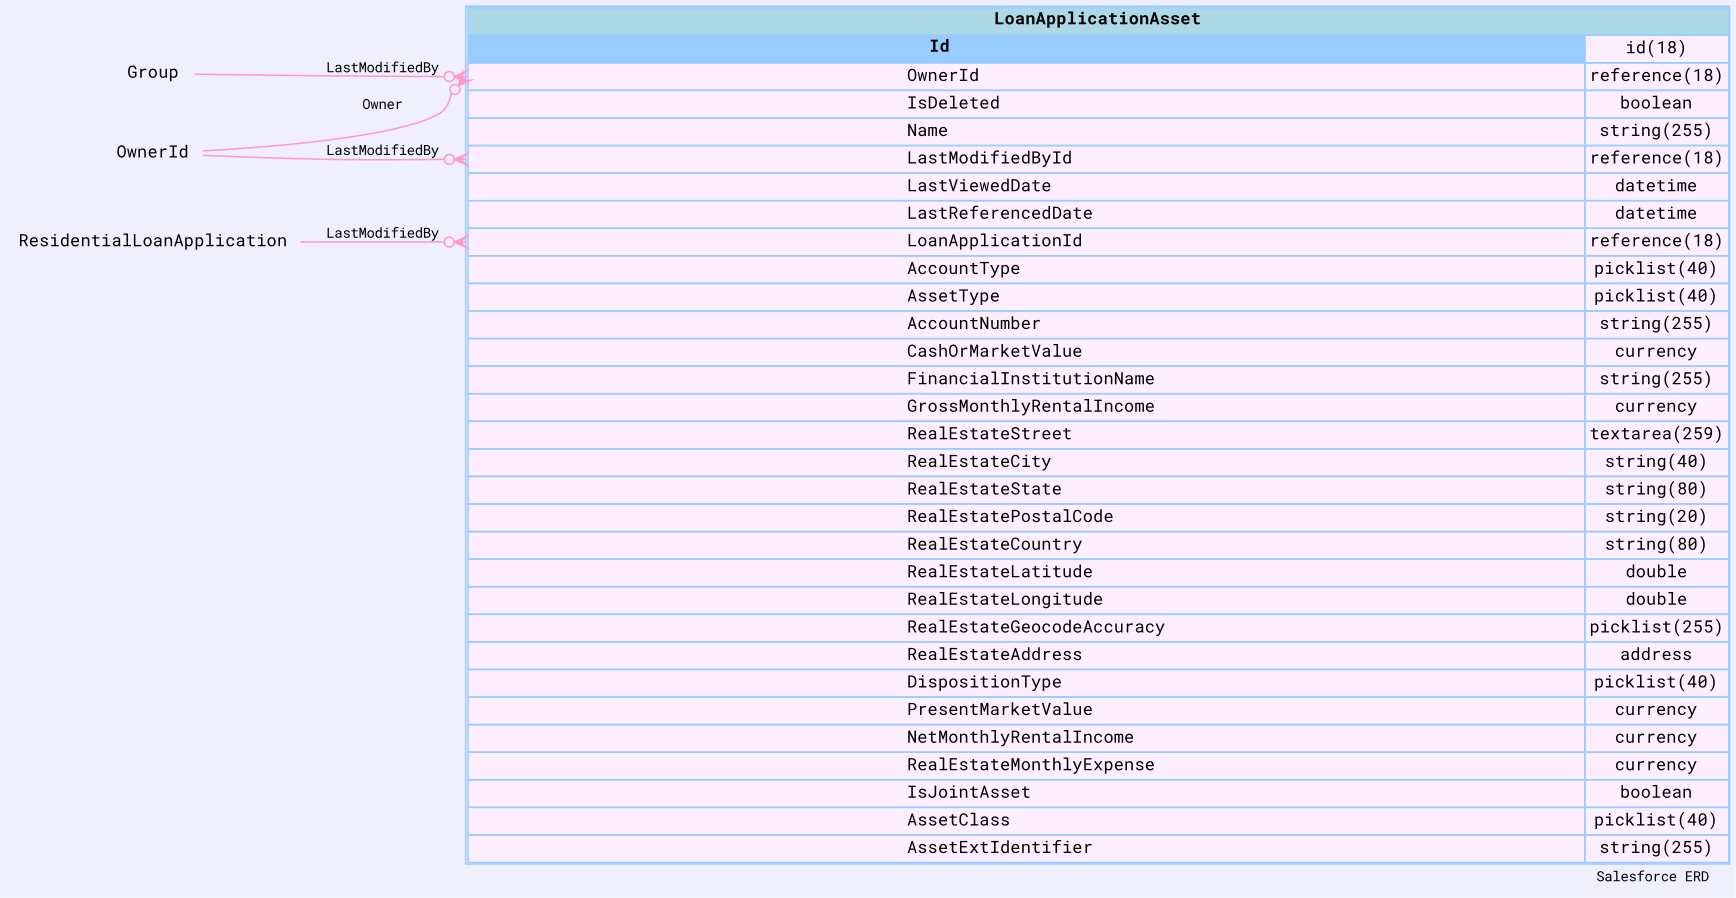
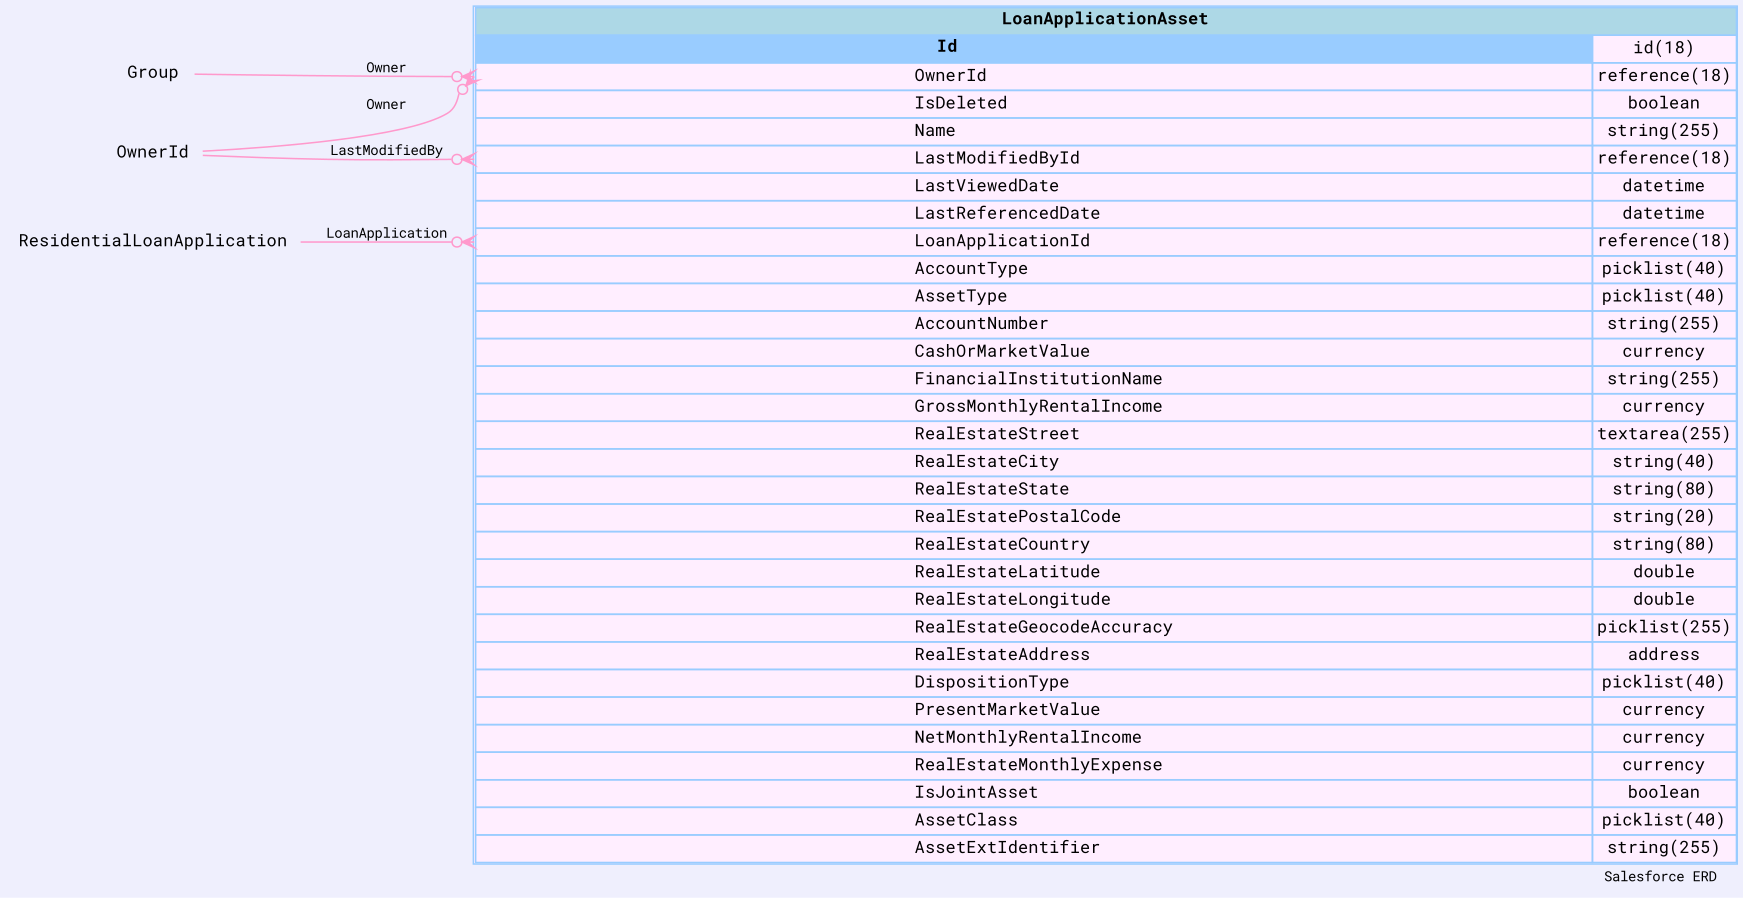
  digraph {
    bgcolor="#efeffd"
    fontname="Roboto Mono"
    fontsize=9
    label="Salesforce ERD "
    labeljust=r
    nodesep=0.18
    rankdir=RL
    ranksep=0.46
    node [color="#99ccff" fontname="Roboto Mono" fontsize=11 shape=plaintext]
    edge [arrowhead=none arrowsize=0.8 arrowtail=crowodot color="#ff99cc" dir=back fontname="Roboto Mono" fontsize=9 headport="Id:e" tailport="OwnerId:w"]
-   n1 [label=<                 <table border="1" cellborder="1" cellspacing="0" bgcolor="#ffeeff" >                      <tr><td colspan="3" bgcolor="lightblue"><b>LoanApplicationAsset</b></td></tr>              <tr>                                         <td  bgcolor="#99ccff" port="Id" align="left">                                            <b>Id</b>                                         </td><td>id(18)</td></tr> <tr>                                          <td port="OwnerId" align="left">                                          OwnerId                                        </td><td>reference(18)</td></tr> <tr>                                          <td port="IsDeleted" align="left">                                          IsDeleted                                        </td><td>boolean</td></tr> <tr>                                          <td port="Name" align="left">                                          Name                                        </td><td>string(255)</td></tr> <tr>                                          <td port="LastModifiedById" align="left">                                          LastModifiedById                                        </td><td>reference(18)</td></tr> <tr>                                          <td port="LastViewedDate" align="left">                                          LastViewedDate                                        </td><td>datetime</td></tr> <tr>                                          <td port="LastReferencedDate" align="left">                                          LastReferencedDate                                        </td><td>datetime</td></tr> <tr>                                          <td port="LoanApplicationId" align="left">                                          LoanApplicationId                                        </td><td>reference(18)</td></tr> <tr>                                          <td port="AccountType" align="left">                                          AccountType                                        </td><td>picklist(40)</td></tr> <tr>                                          <td port="AssetType" align="left">                                          AssetType                                        </td><td>picklist(40)</td></tr> <tr>                                          <td port="AccountNumber" align="left">                                          AccountNumber                                        </td><td>string(255)</td></tr> <tr>                                          <td port="CashOrMarketValue" align="left">                                          CashOrMarketValue                                        </td><td>currency</td></tr> <tr>                                          <td port="FinancialInstitutionName" align="left">                                          FinancialInstitutionName                                        </td><td>string(255)</td></tr> <tr>                                          <td port="GrossMonthlyRentalIncome" align="left">                                          GrossMonthlyRentalIncome                                        </td><td>currency</td></tr> <tr>                                          <td port="RealEstateStreet" align="left">                                          RealEstateStreet                                        </td><td>textarea(259)</td></tr> <tr>                                          <td port="RealEstateCity" align="left">                                          RealEstateCity                                        </td><td>string(40)</td></tr> <tr>                                          <td port="RealEstateState" align="left">                                          RealEstateState                                        </td><td>string(80)</td></tr> <tr>                                          <td port="RealEstatePostalCode" align="left">                                          RealEstatePostalCode                                        </td><td>string(20)</td></tr> <tr>                                          <td port="RealEstateCountry" align="left">                                          RealEstateCountry                                        </td><td>string(80)</td></tr> <tr>                                          <td port="RealEstateLatitude" align="left">                                          RealEstateLatitude                                        </td><td>double</td></tr> <tr>                                          <td port="RealEstateLongitude" align="left">                                          RealEstateLongitude                                        </td><td>double</td></tr> <tr>                                          <td port="RealEstateGeocodeAccuracy" align="left">                                          RealEstateGeocodeAccuracy                                        </td><td>picklist(255)</td></tr> <tr>                                          <td port="RealEstateAddress" align="left">                                          RealEstateAddress                                        </td><td>address</td></tr> <tr>                                          <td port="DispositionType" align="left">                                          DispositionType                                        </td><td>picklist(40)</td></tr> <tr>                                          <td port="PresentMarketValue" align="left">                                          PresentMarketValue                                        </td><td>currency</td></tr> <tr>                                          <td port="NetMonthlyRentalIncome" align="left">                                          NetMonthlyRentalIncome                                        </td><td>currency</td></tr> <tr>                                          <td port="RealEstateMonthlyExpense" align="left">                                          RealEstateMonthlyExpense                                        </td><td>currency</td></tr> <tr>                                          <td port="IsJointAsset" align="left">                                          IsJointAsset                                        </td><td>boolean</td></tr> <tr>                                          <td port="AssetClass" align="left">                                          AssetClass                                        </td><td>picklist(40)</td></tr> <tr>                                          <td port="AssetExtIdentifier" align="left">                                          AssetExtIdentifier                                        </td><td>string(255)</td></tr>                             </table>                 > margin=0 shape=none]
+   n1 [label=<                 <table border="1" cellborder="1" cellspacing="0" bgcolor="#ffeeff" >                      <tr><td colspan="3" bgcolor="lightblue"><b>LoanApplicationAsset</b></td></tr>              <tr>                                         <td  bgcolor="#99ccff" port="Id" align="left">                                            <b>Id</b>                                         </td><td>id(18)</td></tr> <tr>                                          <td port="OwnerId" align="left">                                          OwnerId                                        </td><td>reference(18)</td></tr> <tr>                                          <td port="IsDeleted" align="left">                                          IsDeleted                                        </td><td>boolean</td></tr> <tr>                                          <td port="Name" align="left">                                          Name                                        </td><td>string(255)</td></tr> <tr>                                          <td port="LastModifiedById" align="left">                                          LastModifiedById                                        </td><td>reference(18)</td></tr> <tr>                                          <td port="LastViewedDate" align="left">                                          LastViewedDate                                        </td><td>datetime</td></tr> <tr>                                          <td port="LastReferencedDate" align="left">                                          LastReferencedDate                                        </td><td>datetime</td></tr> <tr>                                          <td port="LoanApplicationId" align="left">                                          LoanApplicationId                                        </td><td>reference(18)</td></tr> <tr>                                          <td port="AccountType" align="left">                                          AccountType                                        </td><td>picklist(40)</td></tr> <tr>                                          <td port="AssetType" align="left">                                          AssetType                                        </td><td>picklist(40)</td></tr> <tr>                                          <td port="AccountNumber" align="left">                                          AccountNumber                                        </td><td>string(255)</td></tr> <tr>                                          <td port="CashOrMarketValue" align="left">                                          CashOrMarketValue                                        </td><td>currency</td></tr> <tr>                                          <td port="FinancialInstitutionName" align="left">                                          FinancialInstitutionName                                        </td><td>string(255)</td></tr> <tr>                                          <td port="GrossMonthlyRentalIncome" align="left">                                          GrossMonthlyRentalIncome                                        </td><td>currency</td></tr> <tr>                                          <td port="RealEstateStreet" align="left">                                          RealEstateStreet                                        </td><td>textarea(255)</td></tr> <tr>                                          <td port="RealEstateCity" align="left">                                          RealEstateCity                                        </td><td>string(40)</td></tr> <tr>                                          <td port="RealEstateState" align="left">                                          RealEstateState                                        </td><td>string(80)</td></tr> <tr>                                          <td port="RealEstatePostalCode" align="left">                                          RealEstatePostalCode                                        </td><td>string(20)</td></tr> <tr>                                          <td port="RealEstateCountry" align="left">                                          RealEstateCountry                                        </td><td>string(80)</td></tr> <tr>                                          <td port="RealEstateLatitude" align="left">                                          RealEstateLatitude                                        </td><td>double</td></tr> <tr>                                          <td port="RealEstateLongitude" align="left">                                          RealEstateLongitude                                        </td><td>double</td></tr> <tr>                                          <td port="RealEstateGeocodeAccuracy" align="left">                                          RealEstateGeocodeAccuracy                                        </td><td>picklist(255)</td></tr> <tr>                                          <td port="RealEstateAddress" align="left">                                          RealEstateAddress                                        </td><td>address</td></tr> <tr>                                          <td port="DispositionType" align="left">                                          DispositionType                                        </td><td>picklist(40)</td></tr> <tr>                                          <td port="PresentMarketValue" align="left">                                          PresentMarketValue                                        </td><td>currency</td></tr> <tr>                                          <td port="NetMonthlyRentalIncome" align="left">                                          NetMonthlyRentalIncome                                        </td><td>currency</td></tr> <tr>                                          <td port="RealEstateMonthlyExpense" align="left">                                          RealEstateMonthlyExpense                                        </td><td>currency</td></tr> <tr>                                          <td port="IsJointAsset" align="left">                                          IsJointAsset                                        </td><td>boolean</td></tr> <tr>                                          <td port="AssetClass" align="left">                                          AssetClass                                        </td><td>picklist(40)</td></tr> <tr>                                          <td port="AssetExtIdentifier" align="left">                                          AssetExtIdentifier                                        </td><td>string(255)</td></tr>                             </table>                 > margin=0 shape=none]
    Group
    n3 [label=OwnerId]
    ResidentialLoanApplication
-   n1 -> Group [label=LastModifiedBy]
+   n1 -> Group [label=Owner]
    n1 -> n3 [label=Owner]
    n1 -> n3 [label=LastModifiedBy tailport="LastModifiedById:w"]
-   n1 -> ResidentialLoanApplication [label=LastModifiedBy tailport="LoanApplicationId:w"]
+   n1 -> ResidentialLoanApplication [label=LoanApplication tailport="LoanApplicationId:w"]
  }
